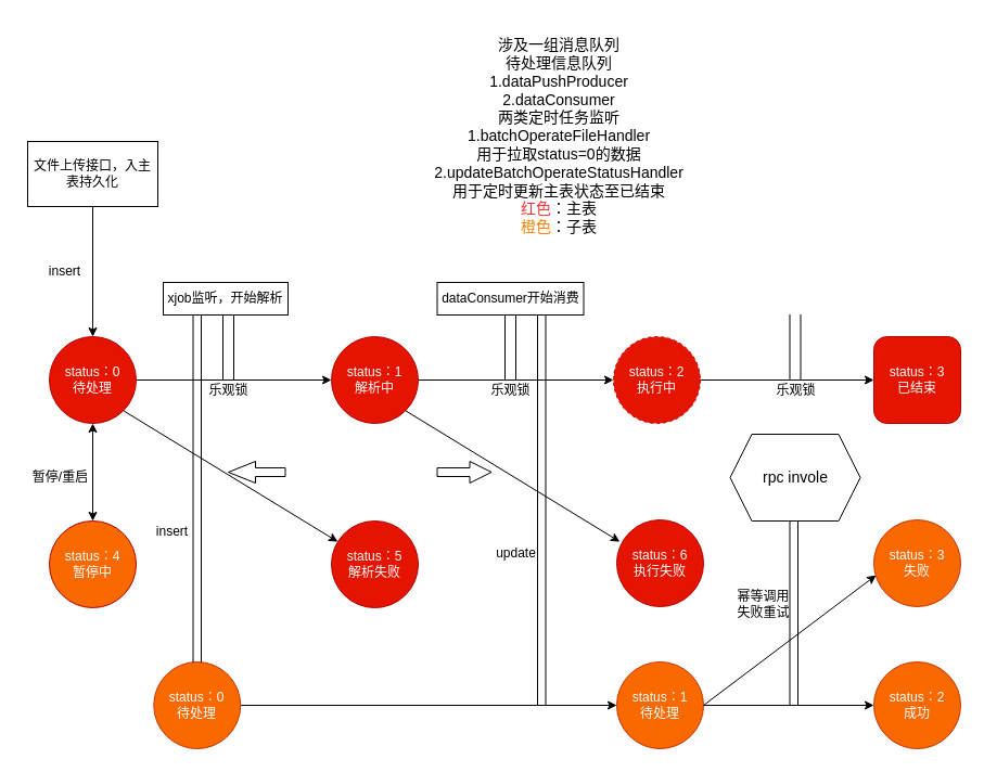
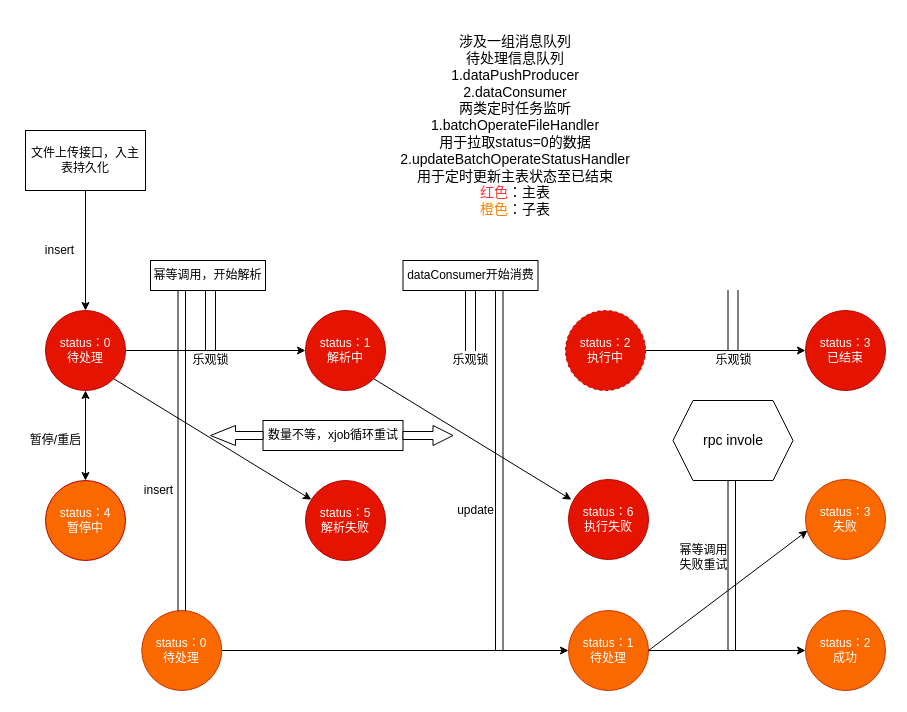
  <mxCell id="0" />
  <mxCell id="1" parent="0" />
  <mxCell id="2" value="&lt;font style=&quot;font-size: 14px&quot;&gt;涉及一组消息队列&lt;br&gt;待处理信息队列&lt;br&gt;1.dataPushProducer&lt;br&gt;2.dataConsumer&lt;br&gt;两类定时任务监听&lt;br&gt;1.batchOperateFileHandler&lt;br&gt;用于拉取status=0的数据&lt;br&gt;2.updateBatchOperateStatusHandler&lt;br&gt;用于定时更新主表状态至已结束&lt;br&gt;&lt;font color=&quot;#ff3333&quot;&gt;红色&lt;/font&gt;：主表&lt;br&gt;&lt;font color=&quot;#ff8000&quot;&gt;橙色&lt;/font&gt;：子表&lt;br&gt;&lt;/font&gt;" style="text;html=1;strokeColor=none;fillColor=none;align=center;verticalAlign=middle;whiteSpace=wrap;rounded=0;" vertex="1" parent="1"><mxGeometry x="415" y="20" width="200" height="210" as="geometry" /></mxCell>
  <mxCell id="3" style="edgeStyle=orthogonalEdgeStyle;rounded=0;orthogonalLoop=1;jettySize=auto;html=1;" edge="1" parent="1" source="4" target="6"><mxGeometry relative="1" as="geometry" /></mxCell>
  <mxCell id="4" value="文件上传接口，入主表持久化" style="rounded=0;whiteSpace=wrap;html=1;" vertex="1" parent="1"><mxGeometry x="25" y="130" width="120" height="60" as="geometry" /></mxCell>
  <mxCell id="5" value="" style="edgeStyle=orthogonalEdgeStyle;rounded=0;orthogonalLoop=1;jettySize=auto;html=1;" edge="1" parent="1" source="6" target="11"><mxGeometry relative="1" as="geometry" /></mxCell>
  <mxCell id="6" value="status：0&lt;br&gt;待处理" style="ellipse;whiteSpace=wrap;html=1;aspect=fixed;fillColor=#e51400;strokeColor=#B20000;fontColor=#ffffff;" vertex="1" parent="1"><mxGeometry x="45" y="310" width="80" height="80" as="geometry" /></mxCell>
  <mxCell id="7" value="status：4&lt;br&gt;暂停中" style="ellipse;whiteSpace=wrap;html=1;aspect=fixed;fillColor=#fa6800;strokeColor=#B20000;fontColor=#ffffff;" vertex="1" parent="1"><mxGeometry x="45" y="480" width="80" height="80" as="geometry" /></mxCell>
  <mxCell id="8" value="" style="endArrow=classic;startArrow=classic;html=1;entryX=0.5;entryY=1;entryDx=0;entryDy=0;exitX=0.5;exitY=0;exitDx=0;exitDy=0;" edge="1" parent="1" source="7" target="6"><mxGeometry width="50" height="50" relative="1" as="geometry"><mxPoint x="65" y="480" as="sourcePoint" /><mxPoint x="115" y="430" as="targetPoint" /></mxGeometry></mxCell>
  <mxCell id="9" value="暂停/重启" style="text;html=1;align=center;verticalAlign=middle;resizable=0;points=[];autosize=1;" vertex="1" parent="1"><mxGeometry x="20" y="430" width="70" height="20" as="geometry" /></mxCell>
  <mxCell id="10" value="" style="rounded=0;orthogonalLoop=1;jettySize=auto;html=1;exitX=1;exitY=1;exitDx=0;exitDy=0;" edge="1" parent="1" source="6" target="20"><mxGeometry relative="1" as="geometry"><mxPoint x="165" y="410" as="sourcePoint" /></mxGeometry></mxCell>
  <mxCell id="11" value="status：1&lt;br&gt;解析中" style="ellipse;whiteSpace=wrap;html=1;aspect=fixed;fillColor=#e51400;strokeColor=#B20000;fontColor=#ffffff;" vertex="1" parent="1"><mxGeometry x="305" y="310" width="80" height="80" as="geometry" /></mxCell>
  <mxCell id="12" value="" style="shape=partialRectangle;whiteSpace=wrap;html=1;top=0;bottom=0;fillColor=none;" vertex="1" parent="1"><mxGeometry x="205" y="290" width="10" height="60" as="geometry" /></mxCell>
- <mxCell id="13" value="xjob监听，开始解析" style="rounded=0;whiteSpace=wrap;html=1;" vertex="1" parent="1"><mxGeometry x="150" y="260" width="115" height="30" as="geometry" /></mxCell>
+ <mxCell id="13" value="幂等调用，开始解析" style="rounded=0;whiteSpace=wrap;html=1;" vertex="1" parent="1"><mxGeometry x="150" y="260" width="115" height="30" as="geometry" /></mxCell>
  <mxCell id="14" value="" style="edgeStyle=none;rounded=0;orthogonalLoop=1;jettySize=auto;html=1;entryX=0;entryY=0.5;entryDx=0;entryDy=0;" edge="1" parent="1" source="15" target="26"><mxGeometry relative="1" as="geometry" /></mxCell>
  <mxCell id="15" value="status：2&lt;br&gt;执行中" style="ellipse;whiteSpace=wrap;html=1;aspect=fixed;fillColor=#e51400;strokeColor=#B20000;fontColor=#ffffff;dashed=1;" vertex="1" parent="1"><mxGeometry x="565" y="310" width="80" height="80" as="geometry" /></mxCell>
  <mxCell id="16" value="" style="shape=partialRectangle;whiteSpace=wrap;html=1;top=0;bottom=0;fillColor=none;" vertex="1" parent="1"><mxGeometry x="465" y="290" width="10" height="60" as="geometry" /></mxCell>
  <mxCell id="17" value="dataConsumer开始消费" style="rounded=0;whiteSpace=wrap;html=1;" vertex="1" parent="1"><mxGeometry x="402.5" y="260" width="135" height="30" as="geometry" /></mxCell>
  <mxCell id="18" value="乐观锁" style="text;html=1;align=center;verticalAlign=middle;resizable=0;points=[];autosize=1;" vertex="1" parent="1"><mxGeometry x="445" y="350" width="50" height="20" as="geometry" /></mxCell>
  <mxCell id="19" value="乐观锁" style="text;html=1;align=center;verticalAlign=middle;resizable=0;points=[];autosize=1;" vertex="1" parent="1"><mxGeometry x="185" y="350" width="50" height="20" as="geometry" /></mxCell>
  <mxCell id="20" value="status：5&lt;br&gt;解析失败" style="ellipse;whiteSpace=wrap;html=1;aspect=fixed;fillColor=#e51400;strokeColor=#B20000;fontColor=#ffffff;" vertex="1" parent="1"><mxGeometry x="305" y="480" width="80" height="80" as="geometry" /></mxCell>
+ <mxCell id="21" value="数量不等，xjob循环重试" style="rounded=0;whiteSpace=wrap;html=1;" vertex="1" parent="1"><mxGeometry x="262.5" y="420" width="140" height="30" as="geometry" /></mxCell>
  <mxCell id="22" value="" style="rounded=0;orthogonalLoop=1;jettySize=auto;html=1;exitX=1;exitY=1;exitDx=0;exitDy=0;" edge="1" parent="1"><mxGeometry relative="1" as="geometry"><mxPoint x="373.284" y="378.284" as="sourcePoint" /><mxPoint x="570.858" y="499.16" as="targetPoint" /></mxGeometry></mxCell>
  <mxCell id="23" value="status：6&lt;br&gt;执行失败" style="ellipse;whiteSpace=wrap;html=1;aspect=fixed;fillColor=#e51400;strokeColor=#B20000;fontColor=#ffffff;" vertex="1" parent="1"><mxGeometry x="568" y="479" width="80" height="80" as="geometry" /></mxCell>
  <mxCell id="24" value="" style="html=1;shadow=0;dashed=0;align=center;verticalAlign=middle;shape=mxgraph.arrows2.arrow;dy=0.6;dx=25;flipH=1;notch=0;" vertex="1" parent="1"><mxGeometry x="210" y="425" width="52.5" height="20" as="geometry" /></mxCell>
  <mxCell id="25" value="" style="html=1;shadow=0;dashed=0;align=center;verticalAlign=middle;shape=mxgraph.arrows2.arrow;dy=0.6;dx=20;notch=0;" vertex="1" parent="1"><mxGeometry x="402.5" y="425" width="50" height="20" as="geometry" /></mxCell>
- <mxCell id="26" value="status：3&lt;br&gt;已结束" style="whiteSpace=wrap;html=1;aspect=fixed;fillColor=#e51400;strokeColor=#B20000;fontColor=#ffffff;rounded=1;" vertex="1" parent="1"><mxGeometry x="805" y="310" width="80" height="80" as="geometry" /></mxCell>
+ <mxCell id="26" value="status：3&lt;br&gt;已结束" style="ellipse;whiteSpace=wrap;html=1;aspect=fixed;fillColor=#e51400;strokeColor=#B20000;fontColor=#ffffff;" vertex="1" parent="1"><mxGeometry x="805" y="310" width="80" height="80" as="geometry" /></mxCell>
  <mxCell id="27" value="" style="shape=partialRectangle;whiteSpace=wrap;html=1;top=0;bottom=0;fillColor=none;" vertex="1" parent="1"><mxGeometry x="727.5" y="290" width="10" height="60" as="geometry" /></mxCell>
  <mxCell id="28" value="乐观锁" style="text;html=1;align=center;verticalAlign=middle;resizable=0;points=[];autosize=1;" vertex="1" parent="1"><mxGeometry x="707.5" y="350" width="50" height="20" as="geometry" /></mxCell>
  <mxCell id="29" style="edgeStyle=none;rounded=0;orthogonalLoop=1;jettySize=auto;html=1;entryX=0;entryY=0.5;entryDx=0;entryDy=0;" edge="1" parent="1" source="30" target="38"><mxGeometry relative="1" as="geometry" /></mxCell>
  <mxCell id="30" value="status：0&lt;br&gt;待处理" style="ellipse;whiteSpace=wrap;html=1;aspect=fixed;fillColor=#fa6800;strokeColor=#C73500;fontColor=#ffffff;" vertex="1" parent="1"><mxGeometry x="141.25" y="610" width="80" height="80" as="geometry" /></mxCell>
  <mxCell id="31" value="status：2&lt;br&gt;成功" style="ellipse;whiteSpace=wrap;html=1;aspect=fixed;fillColor=#fa6800;strokeColor=#C73500;fontColor=#ffffff;" vertex="1" parent="1"><mxGeometry x="805" y="610" width="80" height="80" as="geometry" /></mxCell>
  <mxCell id="32" value="status：3&lt;br&gt;失败" style="ellipse;whiteSpace=wrap;html=1;aspect=fixed;fillColor=#fa6800;strokeColor=#C73500;fontColor=#ffffff;" vertex="1" parent="1"><mxGeometry x="805" y="479" width="80" height="80" as="geometry" /></mxCell>
  <mxCell id="33" value="&lt;font style=&quot;font-size: 14px&quot;&gt;rpc invole&lt;/font&gt;" style="shape=hexagon;perimeter=hexagonPerimeter2;whiteSpace=wrap;html=1;fixedSize=1;" vertex="1" parent="1"><mxGeometry x="672.5" y="400" width="120" height="80" as="geometry" /></mxCell>
  <mxCell id="34" value="失败重试" style="text;html=1;align=center;verticalAlign=middle;resizable=0;points=[];autosize=1;" vertex="1" parent="1"><mxGeometry x="672.5" y="555" width="60" height="20" as="geometry" /></mxCell>
  <mxCell id="35" value="幂等调用" style="text;html=1;align=center;verticalAlign=middle;resizable=0;points=[];autosize=1;" vertex="1" parent="1"><mxGeometry x="672.5" y="540" width="60" height="20" as="geometry" /></mxCell>
  <mxCell id="36" value="" style="shape=partialRectangle;whiteSpace=wrap;html=1;top=0;bottom=0;fillColor=none;" vertex="1" parent="1"><mxGeometry x="177.5" y="290" width="7.5" height="320" as="geometry" /></mxCell>
  <mxCell id="37" style="edgeStyle=none;rounded=0;orthogonalLoop=1;jettySize=auto;html=1;entryX=0.025;entryY=0.638;entryDx=0;entryDy=0;entryPerimeter=0;exitX=1;exitY=0.5;exitDx=0;exitDy=0;" edge="1" parent="1" source="38" target="32"><mxGeometry relative="1" as="geometry"><mxPoint x="715" y="700" as="sourcePoint" /></mxGeometry></mxCell>
  <mxCell id="38" value="status：1&lt;br&gt;待处理" style="ellipse;whiteSpace=wrap;html=1;aspect=fixed;fillColor=#fa6800;strokeColor=#C73500;fontColor=#ffffff;" vertex="1" parent="1"><mxGeometry x="568" y="610" width="80" height="80" as="geometry" /></mxCell>
  <mxCell id="39" value="" style="shape=partialRectangle;whiteSpace=wrap;html=1;top=0;bottom=0;fillColor=none;" vertex="1" parent="1"><mxGeometry x="495" y="290" width="7.5" height="360" as="geometry" /></mxCell>
- <mxCell id="40" value="" style="endArrow=classic;html=1;exitX=1;exitY=0.5;exitDx=0;exitDy=0;entryX=0;entryY=0.5;entryDx=0;entryDy=0;" edge="1" parent="1" source="11" target="15"><mxGeometry width="50" height="50" relative="1" as="geometry"><mxPoint x="395" y="360" as="sourcePoint" /><mxPoint x="605" y="420" as="targetPoint" /></mxGeometry></mxCell>
  <mxCell id="41" value="update" style="text;html=1;align=center;verticalAlign=middle;resizable=0;points=[];autosize=1;" vertex="1" parent="1"><mxGeometry x="450" y="500" width="50" height="20" as="geometry" /></mxCell>
  <mxCell id="42" value="insert" style="text;html=1;align=center;verticalAlign=middle;resizable=0;points=[];autosize=1;" vertex="1" parent="1"><mxGeometry x="39" y="240" width="40" height="20" as="geometry" /></mxCell>
  <mxCell id="43" value="insert" style="text;html=1;align=center;verticalAlign=middle;resizable=0;points=[];autosize=1;" vertex="1" parent="1"><mxGeometry x="137.5" y="480" width="40" height="20" as="geometry" /></mxCell>
  <mxCell id="44" value="" style="endArrow=classic;html=1;exitX=1;exitY=0.5;exitDx=0;exitDy=0;entryX=0;entryY=0.5;entryDx=0;entryDy=0;" edge="1" parent="1" source="38" target="31"><mxGeometry width="50" height="50" relative="1" as="geometry"><mxPoint x="325" y="830" as="sourcePoint" /><mxPoint x="375" y="780" as="targetPoint" /></mxGeometry></mxCell>
  <mxCell id="45" value="" style="shape=partialRectangle;whiteSpace=wrap;html=1;top=0;bottom=0;fillColor=none;" vertex="1" parent="1"><mxGeometry x="727.5" y="480" width="7.5" height="170" as="geometry" /></mxCell>
